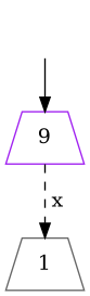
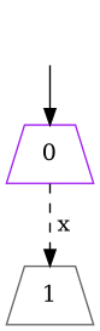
  digraph {
    node [shape=trapezium]
    A [shape=circle style=invis]
-   0 [color=purple label=9]
+   0 [color=purple]
    1 [color=gray40]
    A -> 0 [style=solid]
    0 -> 1 [label=" x " style=dashed]
  }
